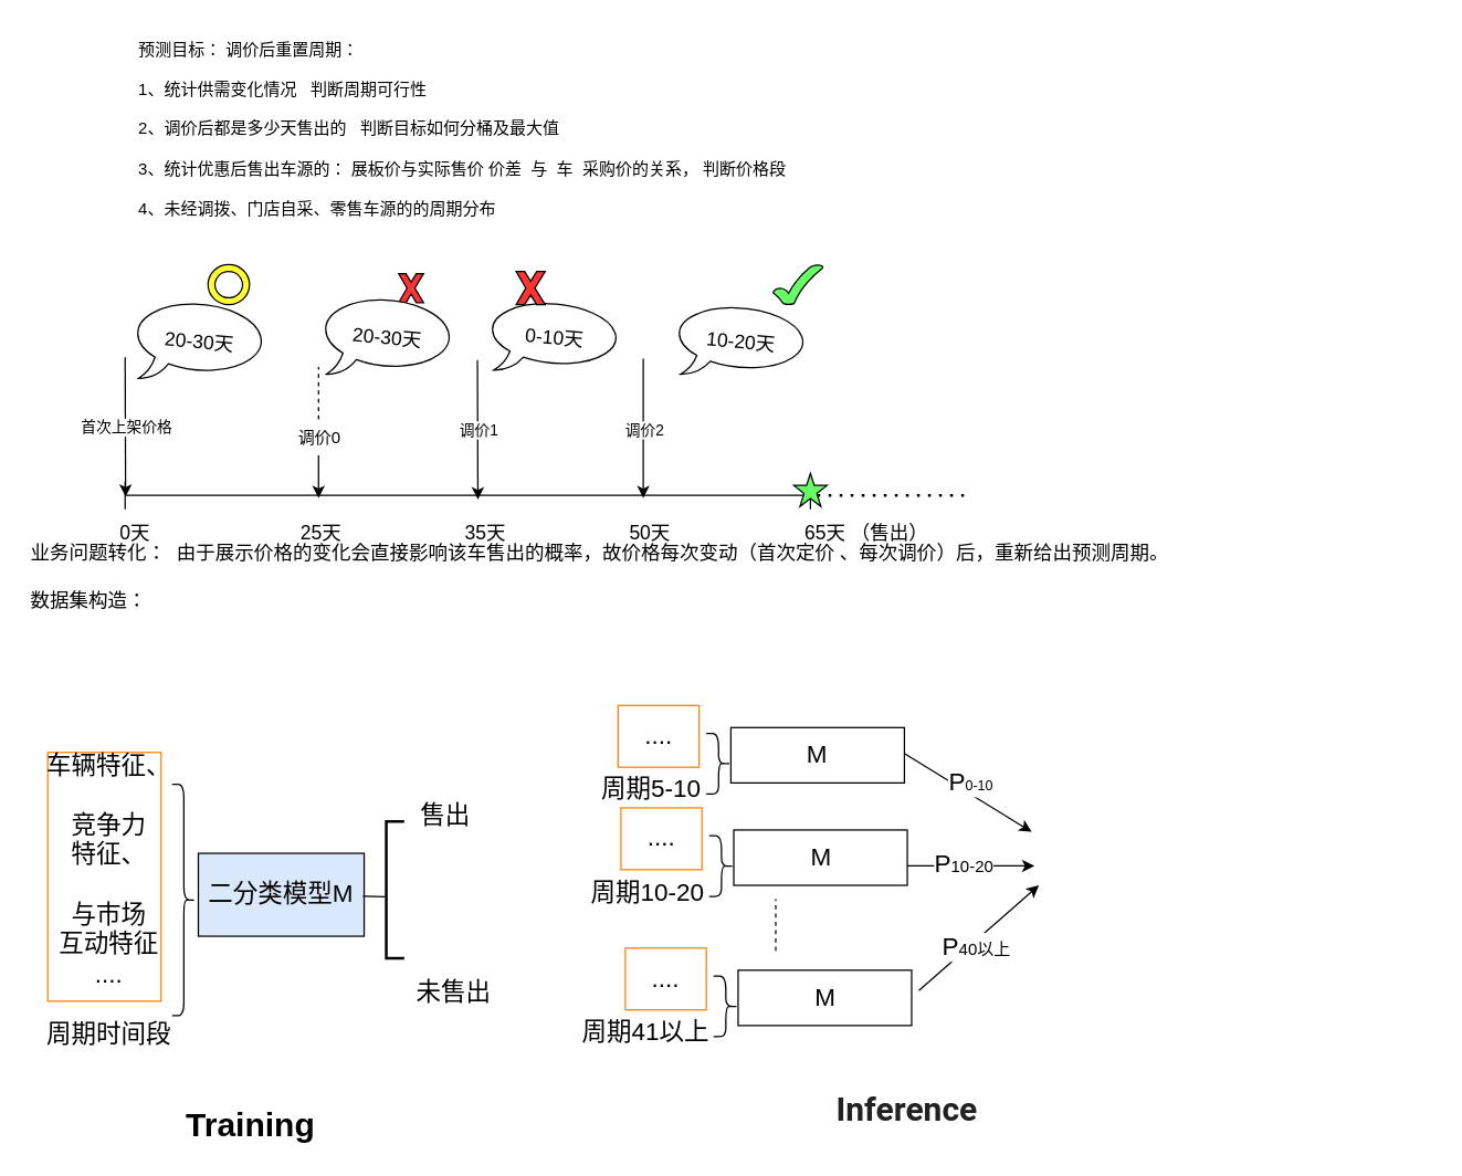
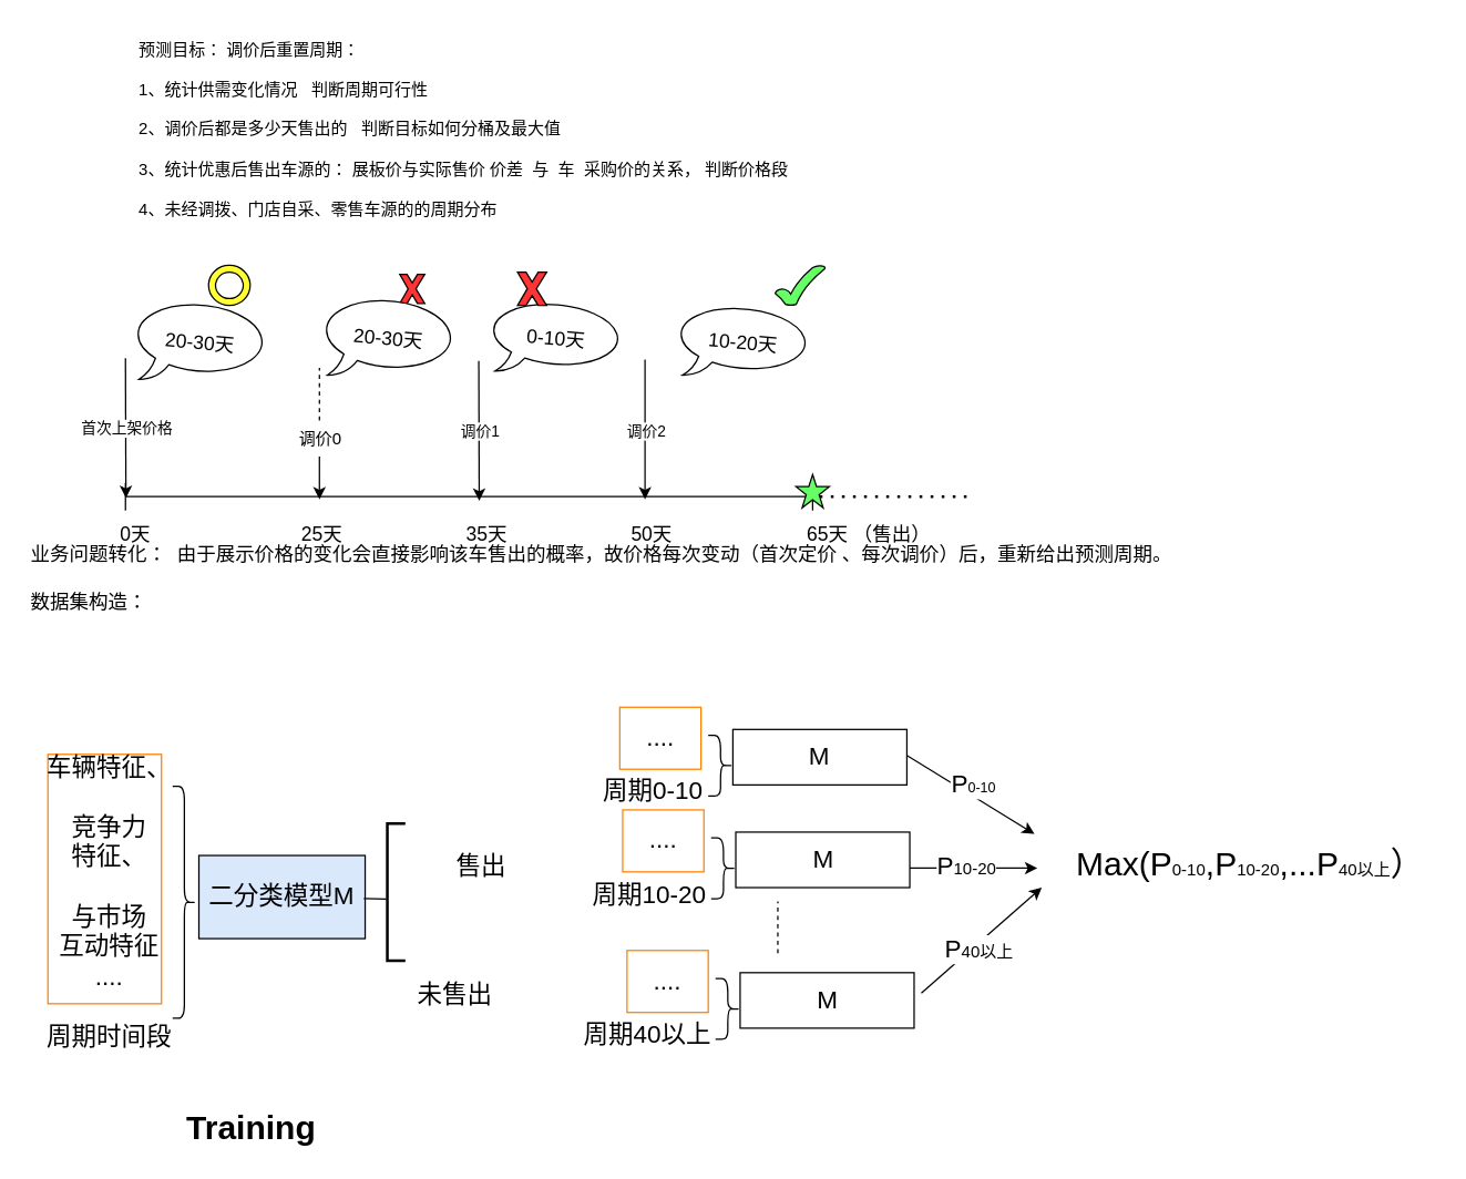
  <mxCell id="0" />
  <mxCell id="1" parent="0" />
  <mxCell id="2" value="" style="rounded=0;whiteSpace=wrap;html=1;fontSize=18;fillColor=#FFFFFF;strokeColor=#FF8000;" vertex="1" parent="1"><mxGeometry x="34" y="544" width="82" height="180" as="geometry" /></mxCell>
  <mxCell id="3" value="预测目标： 调价后重置周期：&lt;br&gt;&lt;br&gt;1、统计供需变化情况&amp;nbsp; &amp;nbsp;判断周期可行性&lt;br&gt;&lt;br&gt;2、调价后都是多少天售出的&amp;nbsp; &amp;nbsp;判断目标如何分桶及最大值&lt;br&gt;&lt;br&gt;3、统计优惠后售出车源的： 展板价与实际售价 价差&amp;nbsp; 与&amp;nbsp; 车&amp;nbsp; 采购价的关系， 判断价格段&lt;br&gt;&lt;br&gt;4、未经调拨、门店自采、零售车源的的周期分布" style="text;html=1;strokeColor=none;fillColor=none;align=left;verticalAlign=middle;whiteSpace=wrap;rounded=0;" parent="1" vertex="1"><mxGeometry x="98" y="20" width="932" height="145" as="geometry" /></mxCell>
  <mxCell id="4" value="&lt;font style=&quot;font-size: 14px;&quot;&gt;业务问题转化：&amp;nbsp; 由于展示价格的变化会直接影响该车售出的概率，故价格每次变动（首次定价 、每次调价）后，重新给出预测周期。&lt;br&gt;&lt;br&gt;数据集构造：&lt;br&gt;&amp;nbsp; &amp;nbsp; &amp;nbsp; &amp;nbsp; &amp;nbsp; &amp;nbsp; &amp;nbsp; &amp;nbsp; &amp;nbsp; &amp;nbsp; &amp;nbsp;&lt;br&gt;&lt;/font&gt;" style="text;html=1;strokeColor=none;fillColor=none;align=left;verticalAlign=middle;whiteSpace=wrap;rounded=0;" parent="1" vertex="1"><mxGeometry x="20" y="376" width="858" height="97" as="geometry" /></mxCell>
  <mxCell id="5" value="" style="group" vertex="1" connectable="0" parent="1"><mxGeometry x="69" y="191" width="801" height="209" as="geometry" /></mxCell>
  <mxCell id="6" value="&amp;nbsp; &amp;nbsp; 0天&amp;nbsp; &amp;nbsp; &amp;nbsp; &amp;nbsp; &amp;nbsp; &amp;nbsp; &amp;nbsp; &amp;nbsp; &amp;nbsp; &amp;nbsp; &amp;nbsp; &amp;nbsp; &amp;nbsp; &amp;nbsp; 25天&amp;nbsp; &amp;nbsp; &amp;nbsp; &amp;nbsp; &amp;nbsp; &amp;nbsp; &amp;nbsp; &amp;nbsp; &amp;nbsp; &amp;nbsp; &amp;nbsp; &amp;nbsp;35天&amp;nbsp; &amp;nbsp; &amp;nbsp; &amp;nbsp; &amp;nbsp; &amp;nbsp; &amp;nbsp; &amp;nbsp; &amp;nbsp; &amp;nbsp; &amp;nbsp; &amp;nbsp;50天&amp;nbsp; &amp;nbsp; &amp;nbsp; &amp;nbsp; &amp;nbsp; &amp;nbsp; &amp;nbsp; &amp;nbsp; &amp;nbsp; &amp;nbsp; &amp;nbsp; &amp;nbsp; &amp;nbsp;65天 （售出）" style="text;html=1;strokeColor=none;fillColor=none;align=left;verticalAlign=middle;whiteSpace=wrap;rounded=0;fontSize=14;" parent="5" vertex="1"><mxGeometry y="179" width="725" height="30" as="geometry" /></mxCell>
  <mxCell id="7" value="" style="shape=crossbar;whiteSpace=wrap;html=1;rounded=1;" parent="5" vertex="1"><mxGeometry x="21" y="157" width="496" height="20" as="geometry" /></mxCell>
  <mxCell id="8" value="" style="endArrow=classic;html=1;rounded=0;entryX=0.131;entryY=0.55;entryDx=0;entryDy=0;entryPerimeter=0;" parent="5" edge="1"><mxGeometry relative="1" as="geometry"><mxPoint x="276" y="69" as="sourcePoint" /><mxPoint x="276.329" y="170" as="targetPoint" /></mxGeometry></mxCell>
  <mxCell id="9" value="调价1" style="edgeLabel;resizable=0;html=1;align=center;verticalAlign=middle;" parent="8" connectable="0" vertex="1"><mxGeometry relative="1" as="geometry" /></mxCell>
  <mxCell id="10" value="" style="endArrow=classic;html=1;rounded=0;entryX=0.131;entryY=0.55;entryDx=0;entryDy=0;entryPerimeter=0;" parent="5" edge="1"><mxGeometry relative="1" as="geometry"><mxPoint x="396" y="68" as="sourcePoint" /><mxPoint x="396" y="169" as="targetPoint" /></mxGeometry></mxCell>
  <mxCell id="11" value="调价2" style="edgeLabel;resizable=0;html=1;align=center;verticalAlign=middle;" parent="10" connectable="0" vertex="1"><mxGeometry relative="1" as="geometry" /></mxCell>
  <mxCell id="12" value="" style="endArrow=classic;html=1;rounded=0;entryX=0.131;entryY=0.55;entryDx=0;entryDy=0;entryPerimeter=0;" parent="5" edge="1"><mxGeometry relative="1" as="geometry"><mxPoint x="21" y="67" as="sourcePoint" /><mxPoint x="21.329" y="168" as="targetPoint" /></mxGeometry></mxCell>
  <mxCell id="13" value="首次上架价格" style="edgeLabel;resizable=0;html=1;align=center;verticalAlign=middle;" parent="12" connectable="0" vertex="1"><mxGeometry relative="1" as="geometry" /></mxCell>
  <mxCell id="14" value="20-30天" style="whiteSpace=wrap;html=1;shape=mxgraph.basic.oval_callout;fontSize=14;rotation=5;" parent="5" vertex="1"><mxGeometry x="25" y="26" width="100" height="60" as="geometry" /></mxCell>
  <mxCell id="15" value="0-10天" style="whiteSpace=wrap;html=1;shape=mxgraph.basic.oval_callout;fontSize=14;rotation=5;" parent="5" vertex="1"><mxGeometry x="281.74" y="25.99" width="100" height="54" as="geometry" /></mxCell>
  <mxCell id="16" value="" style="endArrow=none;dashed=1;html=1;dashPattern=1 3;strokeWidth=2;rounded=0;exitX=0.991;exitY=0.65;exitDx=0;exitDy=0;exitPerimeter=0;" parent="5" edge="1"><mxGeometry width="50" height="50" relative="1" as="geometry"><mxPoint x="522.13" y="167" as="sourcePoint" /><mxPoint x="630" y="167" as="targetPoint" /></mxGeometry></mxCell>
  <mxCell id="17" value="10-20天" style="whiteSpace=wrap;html=1;shape=mxgraph.basic.oval_callout;fontSize=14;rotation=5;" parent="5" vertex="1"><mxGeometry x="417" y="29" width="100" height="54" as="geometry" /></mxCell>
  <mxCell id="18" value="" style="verticalLabelPosition=bottom;verticalAlign=top;html=1;shape=mxgraph.basic.x;fontSize=14;fillColor=#FF3333;" parent="5" vertex="1"><mxGeometry x="219" y="6.5" width="18" height="21" as="geometry" /></mxCell>
  <mxCell id="19" value="" style="verticalLabelPosition=bottom;verticalAlign=top;html=1;shape=mxgraph.basic.x;fontSize=14;fillColor=#FF3333;" parent="5" vertex="1"><mxGeometry x="304" y="5" width="21" height="24" as="geometry" /></mxCell>
  <mxCell id="20" value="" style="verticalLabelPosition=bottom;verticalAlign=top;html=1;shape=mxgraph.basic.tick;fontSize=14;fillColor=#66FF66;" parent="5" vertex="1"><mxGeometry x="490" width="36" height="29" as="geometry" /></mxCell>
  <mxCell id="21" value="" style="verticalLabelPosition=bottom;verticalAlign=top;html=1;shape=mxgraph.basic.star;fontSize=14;fillColor=#66FF66;" parent="5" vertex="1"><mxGeometry x="505" y="151" width="24" height="24" as="geometry" /></mxCell>
  <mxCell id="22" value="" style="endArrow=classic;html=1;rounded=0;" edge="1" parent="5"><mxGeometry width="50" height="50" relative="1" as="geometry"><mxPoint x="161" y="138" as="sourcePoint" /><mxPoint x="161" y="169" as="targetPoint" /></mxGeometry></mxCell>
  <mxCell id="23" value="" style="endArrow=none;dashed=1;html=1;rounded=0;" edge="1" parent="5"><mxGeometry width="50" height="50" relative="1" as="geometry"><mxPoint x="161" y="112" as="sourcePoint" /><mxPoint x="161" y="74" as="targetPoint" /></mxGeometry></mxCell>
  <mxCell id="24" value="调价0" style="text;html=1;strokeColor=none;fillColor=none;align=center;verticalAlign=middle;whiteSpace=wrap;rounded=0;" vertex="1" parent="5"><mxGeometry x="132" y="111" width="60" height="30" as="geometry" /></mxCell>
  <mxCell id="25" value="" style="verticalLabelPosition=bottom;verticalAlign=top;html=1;shape=mxgraph.basic.donut;dx=5;fillColor=#FFFF33;" vertex="1" parent="5"><mxGeometry x="81" width="30" height="29" as="geometry" /></mxCell>
  <mxCell id="26" value="20-30天" style="whiteSpace=wrap;html=1;shape=mxgraph.basic.oval_callout;fontSize=14;rotation=5;" vertex="1" parent="5"><mxGeometry x="161" y="23" width="100" height="60" as="geometry" /></mxCell>
  <mxCell id="27" value="&lt;font style=&quot;font-size: 18px;&quot;&gt;二分类模型M&lt;/font&gt;" style="rounded=0;whiteSpace=wrap;html=1;fillColor=#dae8fc;" vertex="1" parent="1"><mxGeometry x="143" y="617" width="120" height="60" as="geometry" /></mxCell>
  <mxCell id="28" value="" style="strokeWidth=2;html=1;shape=mxgraph.flowchart.annotation_1;align=left;pointerEvents=1;fillColor=#FFFFFF;" vertex="1" parent="1"><mxGeometry x="279" y="594" width="13" height="99" as="geometry" /></mxCell>
  <mxCell id="29" value="" style="endArrow=none;html=1;rounded=0;entryX=-0.06;entryY=0.55;entryDx=0;entryDy=0;entryPerimeter=0;exitX=0.992;exitY=0.517;exitDx=0;exitDy=0;exitPerimeter=0;" edge="1" parent="1" source="27" target="28"><mxGeometry width="50" height="50" relative="1" as="geometry"><mxPoint x="278" y="649" as="sourcePoint" /><mxPoint x="313" y="601" as="targetPoint" /></mxGeometry></mxCell>
  <mxCell id="30" value="" style="shape=curlyBracket;whiteSpace=wrap;html=1;rounded=1;flipH=1;labelPosition=right;verticalLabelPosition=middle;align=left;verticalAlign=middle;fillColor=#FFFFFF;" vertex="1" parent="1"><mxGeometry x="124" y="567" width="17" height="167.5" as="geometry" /></mxCell>
  <mxCell id="31" value="&lt;font style=&quot;font-size: 18px;&quot;&gt;车辆特征、&lt;br&gt;&lt;br&gt;竞争力&lt;br&gt;特征、&lt;br&gt;&lt;br&gt;与市场&lt;br&gt;互动特征&lt;br&gt;....&lt;br&gt;&lt;br&gt;周期时间段&lt;/font&gt;" style="text;html=1;strokeColor=none;fillColor=none;align=center;verticalAlign=middle;whiteSpace=wrap;rounded=0;" vertex="1" parent="1"><mxGeometry x="29" y="550.31" width="99" height="200.88" as="geometry" /></mxCell>
- <mxCell id="32" value="售出" style="text;html=1;strokeColor=none;fillColor=none;align=center;verticalAlign=middle;whiteSpace=wrap;rounded=0;fontSize=18;" vertex="1" parent="1"><mxGeometry x="292" y="575" width="60" height="30" as="geometry" /></mxCell>
+ <mxCell id="32" value="售出" style="text;html=1;strokeColor=none;fillColor=none;align=center;verticalAlign=middle;whiteSpace=wrap;rounded=0;fontSize=18;" vertex="1" parent="1"><mxGeometry x="317" y="610" width="60" height="30" as="geometry" /></mxCell>
  <mxCell id="33" value="未售出" style="text;html=1;strokeColor=none;fillColor=none;align=center;verticalAlign=middle;whiteSpace=wrap;rounded=0;fontSize=18;" vertex="1" parent="1"><mxGeometry x="298" y="703" width="60" height="30" as="geometry" /></mxCell>
  <mxCell id="34" value="&lt;font style=&quot;font-size: 24px;&quot;&gt;&lt;b&gt;Training&lt;/b&gt;&lt;/font&gt;" style="text;html=1;strokeColor=none;fillColor=none;align=center;verticalAlign=middle;whiteSpace=wrap;rounded=0;fontSize=18;" vertex="1" parent="1"><mxGeometry x="151" y="799" width="60" height="30" as="geometry" /></mxCell>
  <mxCell id="35" value="" style="group" vertex="1" connectable="0" parent="1"><mxGeometry x="429" y="510" width="607" height="249" as="geometry" /></mxCell>
  <mxCell id="36" value="" style="group" vertex="1" connectable="0" parent="35"><mxGeometry width="225.009" height="73.432" as="geometry" /></mxCell>
  <mxCell id="37" value="M" style="rounded=0;whiteSpace=wrap;html=1;fontSize=18;fillColor=#FFFFFF;" vertex="1" parent="36"><mxGeometry x="99.422" y="16.021" width="125.586" height="40.054" as="geometry" /></mxCell>
  <mxCell id="38" value="...." style="rounded=0;whiteSpace=wrap;html=1;fontSize=18;fillColor=#FFFFFF;strokeColor=#FF8000;" vertex="1" parent="36"><mxGeometry x="17.791" width="58.607" height="44.727" as="geometry" /></mxCell>
  <mxCell id="39" value="" style="shape=curlyBracket;whiteSpace=wrap;html=1;rounded=1;flipH=1;labelPosition=right;verticalLabelPosition=middle;align=left;verticalAlign=middle;fillColor=#FFFFFF;" vertex="1" parent="36"><mxGeometry x="81.631" y="20.234" width="17.791" height="43.852" as="geometry" /></mxCell>
- <mxCell id="40" value="周期5-10" style="text;html=1;strokeColor=none;fillColor=none;align=center;verticalAlign=middle;whiteSpace=wrap;rounded=0;fontSize=18;" vertex="1" parent="36"><mxGeometry y="49.399" width="83.724" height="24.032" as="geometry" /></mxCell>
+ <mxCell id="40" value="周期0-10" style="text;html=1;strokeColor=none;fillColor=none;align=center;verticalAlign=middle;whiteSpace=wrap;rounded=0;fontSize=18;" vertex="1" parent="36"><mxGeometry y="49.399" width="83.724" height="24.032" as="geometry" /></mxCell>
  <mxCell id="41" value="" style="group" vertex="1" connectable="0" parent="35"><mxGeometry x="2.093" y="74.099" width="225.009" height="73.432" as="geometry" /></mxCell>
  <mxCell id="42" value="M" style="rounded=0;whiteSpace=wrap;html=1;fontSize=18;fillColor=#FFFFFF;" vertex="1" parent="41"><mxGeometry x="99.422" y="16.021" width="125.586" height="40.054" as="geometry" /></mxCell>
  <mxCell id="43" value="...." style="rounded=0;whiteSpace=wrap;html=1;fontSize=18;fillColor=#FFFFFF;strokeColor=#FF8000;" vertex="1" parent="41"><mxGeometry x="17.791" width="58.607" height="44.727" as="geometry" /></mxCell>
  <mxCell id="44" value="" style="shape=curlyBracket;whiteSpace=wrap;html=1;rounded=1;flipH=1;labelPosition=right;verticalLabelPosition=middle;align=left;verticalAlign=middle;fillColor=#FFFFFF;" vertex="1" parent="41"><mxGeometry x="81.631" y="20.234" width="17.791" height="43.852" as="geometry" /></mxCell>
  <mxCell id="45" value="周期10-20" style="text;html=1;strokeColor=none;fillColor=none;align=center;verticalAlign=middle;whiteSpace=wrap;rounded=0;fontSize=18;" vertex="1" parent="41"><mxGeometry x="-9.419" y="49.399" width="93.143" height="24.032" as="geometry" /></mxCell>
  <mxCell id="46" value="" style="endArrow=none;dashed=1;html=1;rounded=0;fontSize=18;" edge="1" parent="41"><mxGeometry width="50" height="50" relative="1" as="geometry"><mxPoint x="129.772" y="103.472" as="sourcePoint" /><mxPoint x="129.772" y="66.088" as="targetPoint" /></mxGeometry></mxCell>
  <mxCell id="47" value="" style="group" vertex="1" connectable="0" parent="35"><mxGeometry x="5.233" y="175.568" width="225.009" height="73.432" as="geometry" /></mxCell>
  <mxCell id="48" value="M" style="rounded=0;whiteSpace=wrap;html=1;fontSize=18;fillColor=#FFFFFF;" vertex="1" parent="47"><mxGeometry x="99.422" y="16.021" width="125.586" height="40.054" as="geometry" /></mxCell>
  <mxCell id="49" value="...." style="rounded=0;whiteSpace=wrap;html=1;fontSize=18;fillColor=#FFFFFF;strokeColor=#FF8000;" vertex="1" parent="47"><mxGeometry x="17.791" width="58.607" height="44.727" as="geometry" /></mxCell>
  <mxCell id="50" value="" style="shape=curlyBracket;whiteSpace=wrap;html=1;rounded=1;flipH=1;labelPosition=right;verticalLabelPosition=middle;align=left;verticalAlign=middle;fillColor=#FFFFFF;" vertex="1" parent="47"><mxGeometry x="81.631" y="20.234" width="17.791" height="43.852" as="geometry" /></mxCell>
- <mxCell id="51" value="周期41以上" style="text;html=1;strokeColor=none;fillColor=none;align=center;verticalAlign=middle;whiteSpace=wrap;rounded=0;fontSize=18;" vertex="1" parent="47"><mxGeometry x="-17.791" y="49.399" width="101.516" height="24.032" as="geometry" /></mxCell>
+ <mxCell id="51" value="周期40以上" style="text;html=1;strokeColor=none;fillColor=none;align=center;verticalAlign=middle;whiteSpace=wrap;rounded=0;fontSize=18;" vertex="1" parent="47"><mxGeometry x="-17.791" y="49.399" width="101.516" height="24.032" as="geometry" /></mxCell>
  <mxCell id="52" value="" style="endArrow=classic;html=1;rounded=0;fontSize=18;" edge="1" parent="35"><mxGeometry width="50" height="50" relative="1" as="geometry"><mxPoint x="225.009" y="34.713" as="sourcePoint" /><mxPoint x="317.105" y="91.456" as="targetPoint" /></mxGeometry></mxCell>
  <mxCell id="53" value="P&lt;font style=&quot;font-size: 10px;&quot;&gt;0-10&lt;/font&gt;" style="edgeLabel;html=1;align=center;verticalAlign=middle;resizable=0;points=[];fontSize=18;" vertex="1" connectable="0" parent="52"><mxGeometry x="0.425" y="-5" relative="1" as="geometry"><mxPoint x="-15" y="-24" as="offset" /></mxGeometry></mxCell>
  <mxCell id="54" value="" style="endArrow=classic;html=1;rounded=0;fontSize=18;" edge="1" parent="35"><mxGeometry width="50" height="50" relative="1" as="geometry"><mxPoint x="227.102" y="116.155" as="sourcePoint" /><mxPoint x="319.198" y="116.155" as="targetPoint" /></mxGeometry></mxCell>
  <mxCell id="55" value="" style="endArrow=classic;html=1;rounded=0;fontSize=18;" edge="1" parent="35"><mxGeometry width="50" height="50" relative="1" as="geometry"><mxPoint x="235.474" y="206.276" as="sourcePoint" /><mxPoint x="322.338" y="130.174" as="targetPoint" /></mxGeometry></mxCell>
+ <mxCell id="56" value="&lt;font style=&quot;font-size: 24px;&quot;&gt;Max(P&lt;/font&gt;&lt;font style=&quot;font-size: 12px;&quot;&gt;0-10&lt;/font&gt;&lt;font style=&quot;font-size: 24px;&quot;&gt;,P&lt;/font&gt;&lt;font style=&quot;font-size: 12px;&quot;&gt;10-20&lt;/font&gt;&lt;font style=&quot;font-size: 24px;&quot;&gt;,...P&lt;/font&gt;&lt;font style=&quot;font-size: 12px;&quot;&gt;40以上&lt;/font&gt;&lt;font style=&quot;font-size: 24px;&quot;&gt;）&lt;/font&gt;" style="text;html=1;strokeColor=none;fillColor=none;align=center;verticalAlign=middle;whiteSpace=wrap;rounded=0;fontSize=18;" vertex="1" parent="35"><mxGeometry x="339.083" y="83.445" width="267.917" height="61.416" as="geometry" /></mxCell>
  <mxCell id="57" value="P&lt;font style=&quot;font-size: 12px;&quot;&gt;10-20&lt;/font&gt;" style="edgeLabel;html=1;align=center;verticalAlign=middle;resizable=0;points=[];fontSize=18;" vertex="1" connectable="0" parent="35"><mxGeometry x="267.922" y="114.153" as="geometry" /></mxCell>
  <mxCell id="58" value="P&lt;font style=&quot;font-size: 12px;&quot;&gt;40以上&lt;/font&gt;" style="edgeLabel;html=1;align=center;verticalAlign=middle;resizable=0;points=[];fontSize=18;" vertex="1" connectable="0" parent="35"><mxGeometry x="301.411" y="21.004" as="geometry"><mxPoint x="-25" y="153" as="offset" /></mxGeometry></mxCell>
- <mxCell id="59" value="&lt;table style=&quot;-webkit-tap-highlight-color: transparent; border: 0px; margin: 0px; padding: 0px; border-collapse: collapse; border-spacing: 0px; position: relative; color: rgba(0, 0, 0, 0.87); font-family: Roboto, RobotoDraft, Helvetica, Arial, sans-serif; text-align: start; background-color: rgb(255, 255, 255);&quot; class=&quot;CFNMfb&quot;&gt;&lt;tbody style=&quot;-webkit-tap-highlight-color: transparent; border: 0px; margin: 0px; padding: 0px;&quot; class=&quot;U87jab&quot;&gt;&lt;tr style=&quot;-webkit-tap-highlight-color: transparent; border: 0px; margin: 0px; padding: 0px; height: 1px;&quot; class=&quot;TKwHGb&quot;&gt;&lt;th style=&quot;-webkit-tap-highlight-color: transparent; border: 0px; margin: 0px; padding: 0px; font: inherit; text-align: left; vertical-align: top;&quot; scope=&quot;row&quot; class=&quot;rsNpAc S18kfe&quot;&gt;&lt;div style=&quot;-webkit-tap-highlight-color: transparent; margin-top: 4px;&quot; lang=&quot;en&quot; role=&quot;presentation&quot; class=&quot;KnIHac&quot;&gt;&lt;font style=&quot;font-size: 24px;&quot;&gt;&lt;b&gt;Inference&lt;/b&gt;&lt;/font&gt;&lt;/div&gt;&lt;/th&gt;&lt;td style=&quot;-webkit-tap-highlight-color: transparent; border: 0px; margin: 0px; padding: 0px; vertical-align: top; color: rgb(95, 99, 104); width: 451.156px;&quot; class=&quot;rsNpAc xex4Kc&quot;&gt;&lt;/td&gt;&lt;/tr&gt;&lt;/tbody&gt;&lt;/table&gt;" style="text;html=1;strokeColor=none;fillColor=none;align=center;verticalAlign=middle;whiteSpace=wrap;rounded=0;fontSize=12;" vertex="1" parent="1"><mxGeometry x="604" y="786" width="154" height="30" as="geometry" /></mxCell>
